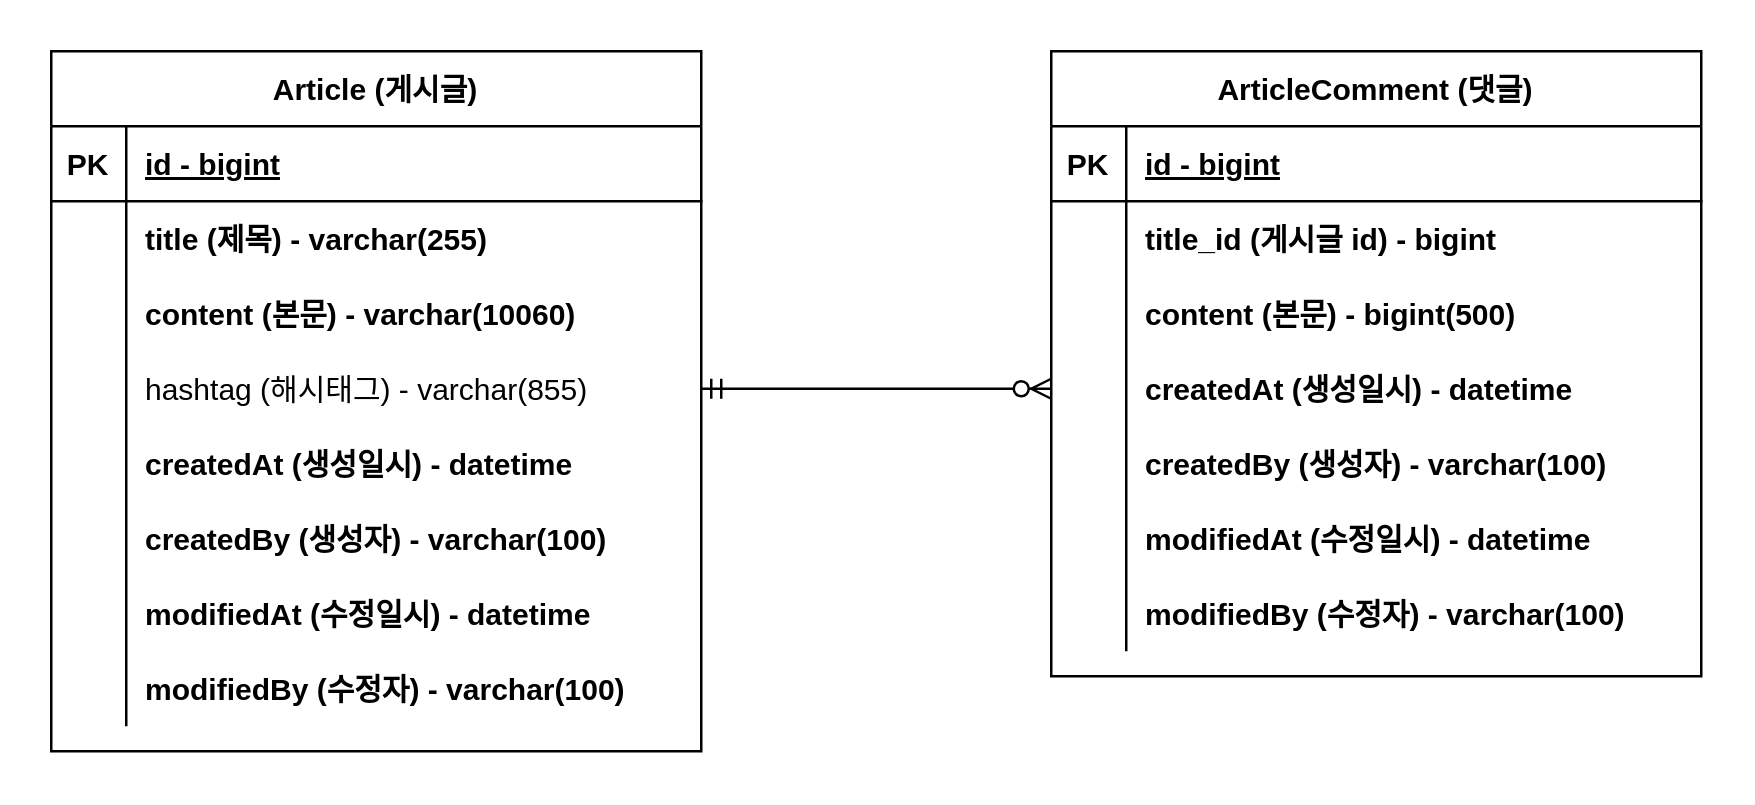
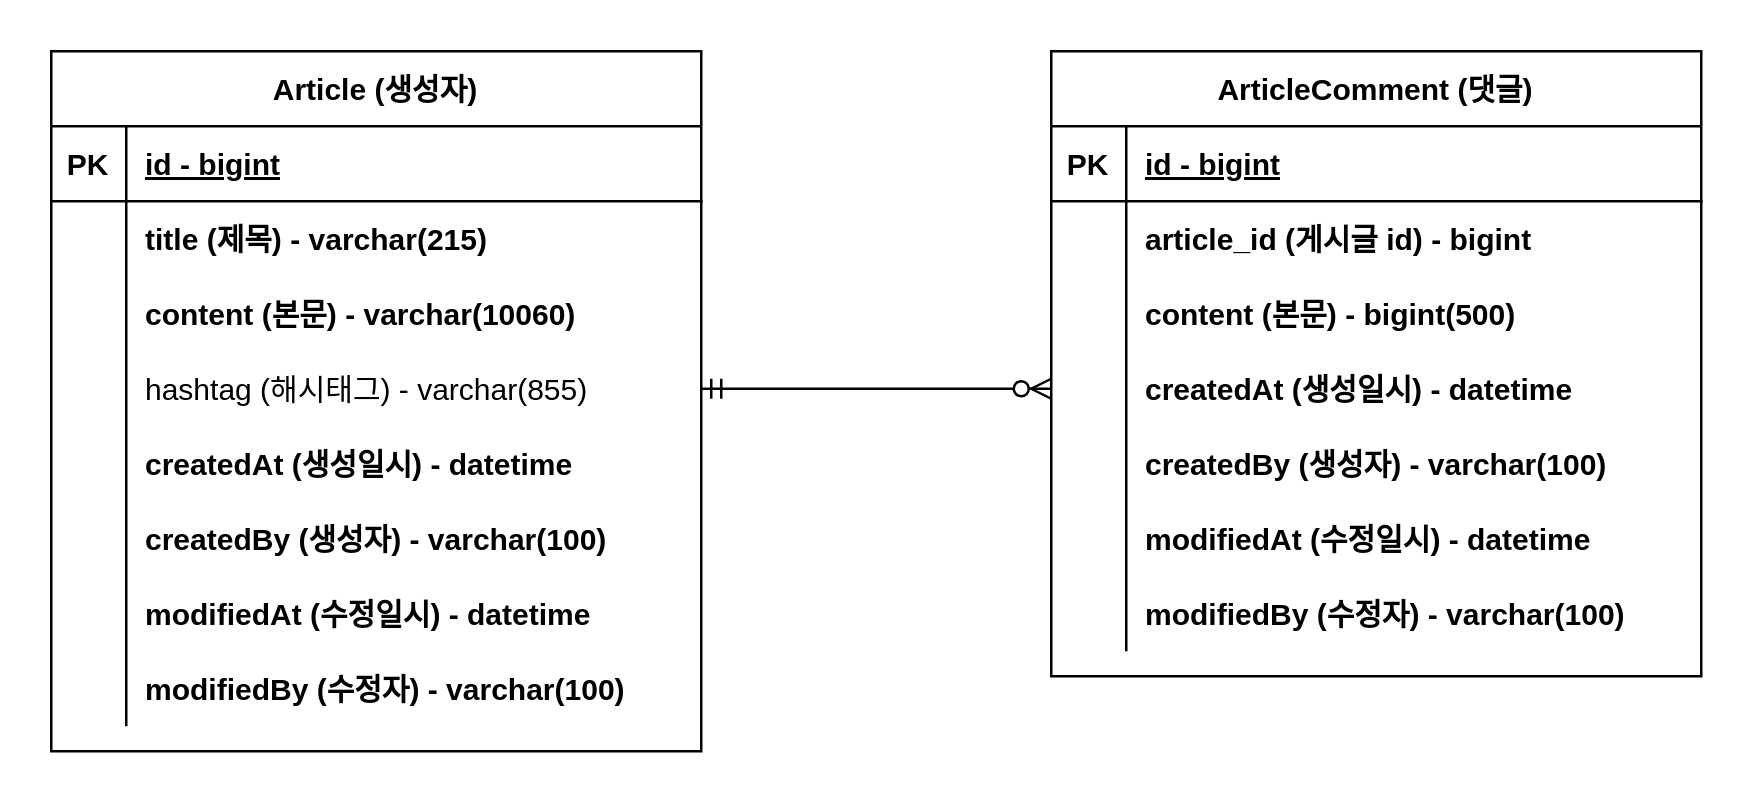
  <mxCell id="0" />
  <mxCell id="1" parent="0" />
- <mxCell id="2" value="Article (게시글)" style="shape=table;startSize=30;container=1;collapsible=1;childLayout=tableLayout;fixedRows=1;rowLines=0;fontStyle=1;align=center;resizeLast=1;" vertex="1" parent="1"><mxGeometry x="20" y="20" width="260" height="280" as="geometry" /></mxCell>
+ <mxCell id="2" value="Article (생성자)" style="shape=table;startSize=30;container=1;collapsible=1;childLayout=tableLayout;fixedRows=1;rowLines=0;fontStyle=1;align=center;resizeLast=1;" vertex="1" parent="1"><mxGeometry x="20" y="20" width="260" height="280" as="geometry" /></mxCell>
  <mxCell id="3" value="" style="shape=tableRow;horizontal=0;startSize=0;swimlaneHead=0;swimlaneBody=0;fillColor=none;collapsible=0;dropTarget=0;points=[[0,0.5],[1,0.5]];portConstraint=eastwest;top=0;left=0;right=0;bottom=1;" vertex="1" parent="2"><mxGeometry y="30" width="260" height="30" as="geometry" /></mxCell>
  <mxCell id="4" value="PK" style="shape=partialRectangle;connectable=0;fillColor=none;top=0;left=0;bottom=0;right=0;fontStyle=1;overflow=hidden;" vertex="1" parent="3"><mxGeometry width="30" height="30" as="geometry"><mxRectangle width="30" height="30" as="alternateBounds" /></mxGeometry></mxCell>
  <mxCell id="5" value="id - bigint" style="shape=partialRectangle;connectable=0;fillColor=none;top=0;left=0;bottom=0;right=0;align=left;spacingLeft=6;fontStyle=5;overflow=hidden;" vertex="1" parent="3"><mxGeometry x="30" width="230" height="30" as="geometry"><mxRectangle width="230" height="30" as="alternateBounds" /></mxGeometry></mxCell>
  <mxCell id="6" value="" style="shape=tableRow;horizontal=0;startSize=0;swimlaneHead=0;swimlaneBody=0;fillColor=none;collapsible=0;dropTarget=0;points=[[0,0.5],[1,0.5]];portConstraint=eastwest;top=0;left=0;right=0;bottom=0;" vertex="1" parent="2"><mxGeometry y="60" width="260" height="30" as="geometry" /></mxCell>
  <mxCell id="7" value="" style="shape=partialRectangle;connectable=0;fillColor=none;top=0;left=0;bottom=0;right=0;editable=1;overflow=hidden;" vertex="1" parent="6"><mxGeometry width="30" height="30" as="geometry"><mxRectangle width="30" height="30" as="alternateBounds" /></mxGeometry></mxCell>
- <mxCell id="8" value="title (제목) - varchar(255)" style="shape=partialRectangle;connectable=0;fillColor=none;top=0;left=0;bottom=0;right=0;align=left;spacingLeft=6;overflow=hidden;fontStyle=1" vertex="1" parent="6"><mxGeometry x="30" width="230" height="30" as="geometry"><mxRectangle width="230" height="30" as="alternateBounds" /></mxGeometry></mxCell>
+ <mxCell id="8" value="title (제목) - varchar(215)" style="shape=partialRectangle;connectable=0;fillColor=none;top=0;left=0;bottom=0;right=0;align=left;spacingLeft=6;overflow=hidden;fontStyle=1" vertex="1" parent="6"><mxGeometry x="30" width="230" height="30" as="geometry"><mxRectangle width="230" height="30" as="alternateBounds" /></mxGeometry></mxCell>
  <mxCell id="9" value="" style="shape=tableRow;horizontal=0;startSize=0;swimlaneHead=0;swimlaneBody=0;fillColor=none;collapsible=0;dropTarget=0;points=[[0,0.5],[1,0.5]];portConstraint=eastwest;top=0;left=0;right=0;bottom=0;" vertex="1" parent="2"><mxGeometry y="90" width="260" height="30" as="geometry" /></mxCell>
  <mxCell id="10" value="" style="shape=partialRectangle;connectable=0;fillColor=none;top=0;left=0;bottom=0;right=0;editable=1;overflow=hidden;" vertex="1" parent="9"><mxGeometry width="30" height="30" as="geometry"><mxRectangle width="30" height="30" as="alternateBounds" /></mxGeometry></mxCell>
  <mxCell id="11" value="content (본문) - varchar(10060)" style="shape=partialRectangle;connectable=0;fillColor=none;top=0;left=0;bottom=0;right=0;align=left;spacingLeft=6;overflow=hidden;fontStyle=1" vertex="1" parent="9"><mxGeometry x="30" width="230" height="30" as="geometry"><mxRectangle width="230" height="30" as="alternateBounds" /></mxGeometry></mxCell>
  <mxCell id="12" value="" style="shape=tableRow;horizontal=0;startSize=0;swimlaneHead=0;swimlaneBody=0;fillColor=none;collapsible=0;dropTarget=0;points=[[0,0.5],[1,0.5]];portConstraint=eastwest;top=0;left=0;right=0;bottom=0;" vertex="1" parent="2"><mxGeometry y="120" width="260" height="30" as="geometry" /></mxCell>
  <mxCell id="13" value="" style="shape=partialRectangle;connectable=0;fillColor=none;top=0;left=0;bottom=0;right=0;editable=1;overflow=hidden;" vertex="1" parent="12"><mxGeometry width="30" height="30" as="geometry"><mxRectangle width="30" height="30" as="alternateBounds" /></mxGeometry></mxCell>
  <mxCell id="14" value="hashtag (해시태그) - varchar(855)" style="shape=partialRectangle;connectable=0;fillColor=none;top=0;left=0;bottom=0;right=0;align=left;spacingLeft=6;overflow=hidden;" vertex="1" parent="12"><mxGeometry x="30" width="230" height="30" as="geometry"><mxRectangle width="230" height="30" as="alternateBounds" /></mxGeometry></mxCell>
  <mxCell id="15" value="" style="shape=tableRow;horizontal=0;startSize=0;swimlaneHead=0;swimlaneBody=0;fillColor=none;collapsible=0;dropTarget=0;points=[[0,0.5],[1,0.5]];portConstraint=eastwest;top=0;left=0;right=0;bottom=0;" vertex="1" parent="2"><mxGeometry y="150" width="260" height="30" as="geometry" /></mxCell>
  <mxCell id="16" value="" style="shape=partialRectangle;connectable=0;fillColor=none;top=0;left=0;bottom=0;right=0;editable=1;overflow=hidden;" vertex="1" parent="15"><mxGeometry width="30" height="30" as="geometry"><mxRectangle width="30" height="30" as="alternateBounds" /></mxGeometry></mxCell>
  <mxCell id="17" value="createdAt (생성일시) - datetime" style="shape=partialRectangle;connectable=0;fillColor=none;top=0;left=0;bottom=0;right=0;align=left;spacingLeft=6;overflow=hidden;fontStyle=1" vertex="1" parent="15"><mxGeometry x="30" width="230" height="30" as="geometry"><mxRectangle width="230" height="30" as="alternateBounds" /></mxGeometry></mxCell>
  <mxCell id="18" value="" style="shape=tableRow;horizontal=0;startSize=0;swimlaneHead=0;swimlaneBody=0;fillColor=none;collapsible=0;dropTarget=0;points=[[0,0.5],[1,0.5]];portConstraint=eastwest;top=0;left=0;right=0;bottom=0;" vertex="1" parent="2"><mxGeometry y="180" width="260" height="30" as="geometry" /></mxCell>
  <mxCell id="19" value="" style="shape=partialRectangle;connectable=0;fillColor=none;top=0;left=0;bottom=0;right=0;editable=1;overflow=hidden;" vertex="1" parent="18"><mxGeometry width="30" height="30" as="geometry"><mxRectangle width="30" height="30" as="alternateBounds" /></mxGeometry></mxCell>
  <mxCell id="20" value="createdBy (생성자) - varchar(100)" style="shape=partialRectangle;connectable=0;fillColor=none;top=0;left=0;bottom=0;right=0;align=left;spacingLeft=6;overflow=hidden;fontStyle=1" vertex="1" parent="18"><mxGeometry x="30" width="230" height="30" as="geometry"><mxRectangle width="230" height="30" as="alternateBounds" /></mxGeometry></mxCell>
  <mxCell id="21" value="" style="shape=tableRow;horizontal=0;startSize=0;swimlaneHead=0;swimlaneBody=0;fillColor=none;collapsible=0;dropTarget=0;points=[[0,0.5],[1,0.5]];portConstraint=eastwest;top=0;left=0;right=0;bottom=0;" vertex="1" parent="2"><mxGeometry y="210" width="260" height="30" as="geometry" /></mxCell>
  <mxCell id="22" value="" style="shape=partialRectangle;connectable=0;fillColor=none;top=0;left=0;bottom=0;right=0;editable=1;overflow=hidden;" vertex="1" parent="21"><mxGeometry width="30" height="30" as="geometry"><mxRectangle width="30" height="30" as="alternateBounds" /></mxGeometry></mxCell>
  <mxCell id="23" value="modifiedAt (수정일시) - datetime" style="shape=partialRectangle;connectable=0;fillColor=none;top=0;left=0;bottom=0;right=0;align=left;spacingLeft=6;overflow=hidden;fontStyle=1" vertex="1" parent="21"><mxGeometry x="30" width="230" height="30" as="geometry"><mxRectangle width="230" height="30" as="alternateBounds" /></mxGeometry></mxCell>
  <mxCell id="24" value="" style="shape=tableRow;horizontal=0;startSize=0;swimlaneHead=0;swimlaneBody=0;fillColor=none;collapsible=0;dropTarget=0;points=[[0,0.5],[1,0.5]];portConstraint=eastwest;top=0;left=0;right=0;bottom=0;" vertex="1" parent="2"><mxGeometry y="240" width="260" height="30" as="geometry" /></mxCell>
  <mxCell id="25" value="" style="shape=partialRectangle;connectable=0;fillColor=none;top=0;left=0;bottom=0;right=0;editable=1;overflow=hidden;" vertex="1" parent="24"><mxGeometry width="30" height="30" as="geometry"><mxRectangle width="30" height="30" as="alternateBounds" /></mxGeometry></mxCell>
  <mxCell id="26" value="modifiedBy (수정자) - varchar(100)" style="shape=partialRectangle;connectable=0;fillColor=none;top=0;left=0;bottom=0;right=0;align=left;spacingLeft=6;overflow=hidden;fontStyle=1" vertex="1" parent="24"><mxGeometry x="30" width="230" height="30" as="geometry"><mxRectangle width="230" height="30" as="alternateBounds" /></mxGeometry></mxCell>
  <mxCell id="27" value="ArticleComment (댓글)" style="shape=table;startSize=30;container=1;collapsible=1;childLayout=tableLayout;fixedRows=1;rowLines=0;fontStyle=1;align=center;resizeLast=1;" vertex="1" parent="1"><mxGeometry x="420" y="20" width="260" height="250" as="geometry" /></mxCell>
  <mxCell id="28" value="" style="shape=tableRow;horizontal=0;startSize=0;swimlaneHead=0;swimlaneBody=0;fillColor=none;collapsible=0;dropTarget=0;points=[[0,0.5],[1,0.5]];portConstraint=eastwest;top=0;left=0;right=0;bottom=1;" vertex="1" parent="27"><mxGeometry y="30" width="260" height="30" as="geometry" /></mxCell>
  <mxCell id="29" value="PK" style="shape=partialRectangle;connectable=0;fillColor=none;top=0;left=0;bottom=0;right=0;fontStyle=1;overflow=hidden;" vertex="1" parent="28"><mxGeometry width="30" height="30" as="geometry"><mxRectangle width="30" height="30" as="alternateBounds" /></mxGeometry></mxCell>
  <mxCell id="30" value="id - bigint" style="shape=partialRectangle;connectable=0;fillColor=none;top=0;left=0;bottom=0;right=0;align=left;spacingLeft=6;fontStyle=5;overflow=hidden;" vertex="1" parent="28"><mxGeometry x="30" width="230" height="30" as="geometry"><mxRectangle width="230" height="30" as="alternateBounds" /></mxGeometry></mxCell>
  <mxCell id="31" value="" style="shape=tableRow;horizontal=0;startSize=0;swimlaneHead=0;swimlaneBody=0;fillColor=none;collapsible=0;dropTarget=0;points=[[0,0.5],[1,0.5]];portConstraint=eastwest;top=0;left=0;right=0;bottom=0;" vertex="1" parent="27"><mxGeometry y="60" width="260" height="30" as="geometry" /></mxCell>
  <mxCell id="32" value="" style="shape=partialRectangle;connectable=0;fillColor=none;top=0;left=0;bottom=0;right=0;editable=1;overflow=hidden;" vertex="1" parent="31"><mxGeometry width="30" height="30" as="geometry"><mxRectangle width="30" height="30" as="alternateBounds" /></mxGeometry></mxCell>
- <mxCell id="33" value="title_id (게시글 id) - bigint" style="shape=partialRectangle;connectable=0;fillColor=none;top=0;left=0;bottom=0;right=0;align=left;spacingLeft=6;overflow=hidden;fontStyle=1" vertex="1" parent="31"><mxGeometry x="30" width="230" height="30" as="geometry"><mxRectangle width="230" height="30" as="alternateBounds" /></mxGeometry></mxCell>
+ <mxCell id="33" value="article_id (게시글 id) - bigint" style="shape=partialRectangle;connectable=0;fillColor=none;top=0;left=0;bottom=0;right=0;align=left;spacingLeft=6;overflow=hidden;fontStyle=1" vertex="1" parent="31"><mxGeometry x="30" width="230" height="30" as="geometry"><mxRectangle width="230" height="30" as="alternateBounds" /></mxGeometry></mxCell>
  <mxCell id="34" value="" style="shape=tableRow;horizontal=0;startSize=0;swimlaneHead=0;swimlaneBody=0;fillColor=none;collapsible=0;dropTarget=0;points=[[0,0.5],[1,0.5]];portConstraint=eastwest;top=0;left=0;right=0;bottom=0;" vertex="1" parent="27"><mxGeometry y="90" width="260" height="30" as="geometry" /></mxCell>
  <mxCell id="35" value="" style="shape=partialRectangle;connectable=0;fillColor=none;top=0;left=0;bottom=0;right=0;editable=1;overflow=hidden;" vertex="1" parent="34"><mxGeometry width="30" height="30" as="geometry"><mxRectangle width="30" height="30" as="alternateBounds" /></mxGeometry></mxCell>
  <mxCell id="36" value="content (본문) - bigint(500)" style="shape=partialRectangle;connectable=0;fillColor=none;top=0;left=0;bottom=0;right=0;align=left;spacingLeft=6;overflow=hidden;fontStyle=1" vertex="1" parent="34"><mxGeometry x="30" width="230" height="30" as="geometry"><mxRectangle width="230" height="30" as="alternateBounds" /></mxGeometry></mxCell>
  <mxCell id="37" value="" style="shape=tableRow;horizontal=0;startSize=0;swimlaneHead=0;swimlaneBody=0;fillColor=none;collapsible=0;dropTarget=0;points=[[0,0.5],[1,0.5]];portConstraint=eastwest;top=0;left=0;right=0;bottom=0;" vertex="1" parent="27"><mxGeometry y="120" width="260" height="30" as="geometry" /></mxCell>
  <mxCell id="38" value="" style="shape=partialRectangle;connectable=0;fillColor=none;top=0;left=0;bottom=0;right=0;editable=1;overflow=hidden;" vertex="1" parent="37"><mxGeometry width="30" height="30" as="geometry"><mxRectangle width="30" height="30" as="alternateBounds" /></mxGeometry></mxCell>
  <mxCell id="39" value="createdAt (생성일시) - datetime" style="shape=partialRectangle;connectable=0;fillColor=none;top=0;left=0;bottom=0;right=0;align=left;spacingLeft=6;overflow=hidden;fontStyle=1" vertex="1" parent="37"><mxGeometry x="30" width="230" height="30" as="geometry"><mxRectangle width="230" height="30" as="alternateBounds" /></mxGeometry></mxCell>
  <mxCell id="40" value="" style="shape=tableRow;horizontal=0;startSize=0;swimlaneHead=0;swimlaneBody=0;fillColor=none;collapsible=0;dropTarget=0;points=[[0,0.5],[1,0.5]];portConstraint=eastwest;top=0;left=0;right=0;bottom=0;" vertex="1" parent="27"><mxGeometry y="150" width="260" height="30" as="geometry" /></mxCell>
  <mxCell id="41" value="" style="shape=partialRectangle;connectable=0;fillColor=none;top=0;left=0;bottom=0;right=0;editable=1;overflow=hidden;" vertex="1" parent="40"><mxGeometry width="30" height="30" as="geometry"><mxRectangle width="30" height="30" as="alternateBounds" /></mxGeometry></mxCell>
  <mxCell id="42" value="createdBy (생성자) - varchar(100)" style="shape=partialRectangle;connectable=0;fillColor=none;top=0;left=0;bottom=0;right=0;align=left;spacingLeft=6;overflow=hidden;fontStyle=1" vertex="1" parent="40"><mxGeometry x="30" width="230" height="30" as="geometry"><mxRectangle width="230" height="30" as="alternateBounds" /></mxGeometry></mxCell>
  <mxCell id="43" value="" style="shape=tableRow;horizontal=0;startSize=0;swimlaneHead=0;swimlaneBody=0;fillColor=none;collapsible=0;dropTarget=0;points=[[0,0.5],[1,0.5]];portConstraint=eastwest;top=0;left=0;right=0;bottom=0;" vertex="1" parent="27"><mxGeometry y="180" width="260" height="30" as="geometry" /></mxCell>
  <mxCell id="44" value="" style="shape=partialRectangle;connectable=0;fillColor=none;top=0;left=0;bottom=0;right=0;editable=1;overflow=hidden;" vertex="1" parent="43"><mxGeometry width="30" height="30" as="geometry"><mxRectangle width="30" height="30" as="alternateBounds" /></mxGeometry></mxCell>
  <mxCell id="45" value="modifiedAt (수정일시) - datetime" style="shape=partialRectangle;connectable=0;fillColor=none;top=0;left=0;bottom=0;right=0;align=left;spacingLeft=6;overflow=hidden;fontStyle=1" vertex="1" parent="43"><mxGeometry x="30" width="230" height="30" as="geometry"><mxRectangle width="230" height="30" as="alternateBounds" /></mxGeometry></mxCell>
  <mxCell id="46" value="" style="shape=tableRow;horizontal=0;startSize=0;swimlaneHead=0;swimlaneBody=0;fillColor=none;collapsible=0;dropTarget=0;points=[[0,0.5],[1,0.5]];portConstraint=eastwest;top=0;left=0;right=0;bottom=0;" vertex="1" parent="27"><mxGeometry y="210" width="260" height="30" as="geometry" /></mxCell>
  <mxCell id="47" value="" style="shape=partialRectangle;connectable=0;fillColor=none;top=0;left=0;bottom=0;right=0;editable=1;overflow=hidden;" vertex="1" parent="46"><mxGeometry width="30" height="30" as="geometry"><mxRectangle width="30" height="30" as="alternateBounds" /></mxGeometry></mxCell>
  <mxCell id="48" value="modifiedBy (수정자) - varchar(100)" style="shape=partialRectangle;connectable=0;fillColor=none;top=0;left=0;bottom=0;right=0;align=left;spacingLeft=6;overflow=hidden;fontStyle=1" vertex="1" parent="46"><mxGeometry x="30" width="230" height="30" as="geometry"><mxRectangle width="230" height="30" as="alternateBounds" /></mxGeometry></mxCell>
  <mxCell id="49" value="" style="edgeStyle=entityRelationEdgeStyle;fontSize=12;html=1;endArrow=ERzeroToMany;startArrow=ERmandOne;rounded=0;entryX=0;entryY=0.5;entryDx=0;entryDy=0;exitX=1;exitY=0.5;exitDx=0;exitDy=0;" edge="1" parent="1" source="12" target="37"><mxGeometry width="100" height="100" relative="1" as="geometry"><mxPoint x="200" y="180" as="sourcePoint" /><mxPoint x="300" y="80" as="targetPoint" /></mxGeometry></mxCell>
